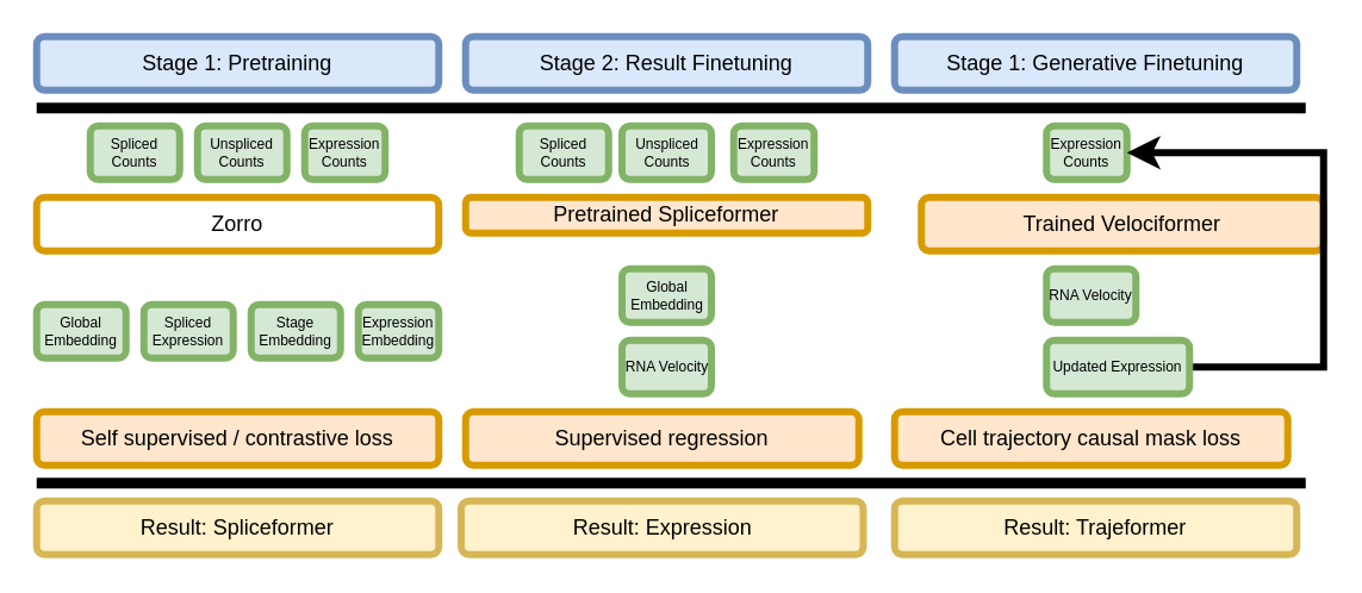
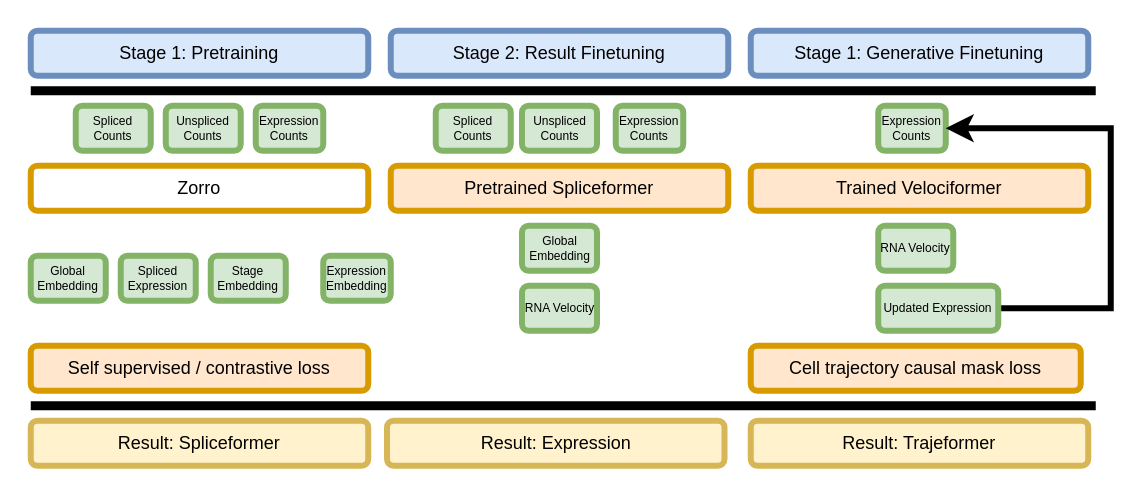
  <mxCell id="0" />
  <mxCell id="1" parent="0" />
- <mxCell id="2" value="Trained Velociformer" style="rounded=1;whiteSpace=wrap;html=1;fillColor=#ffe6cc;strokeColor=#d79b00;strokeWidth=4;" vertex="1" parent="1"><mxGeometry x="515" y="110" width="225" height="30" as="geometry" /></mxCell>
+ <mxCell id="2" value="Trained Velociformer" style="rounded=1;whiteSpace=wrap;html=1;fillColor=#ffe6cc;strokeColor=#d79b00;strokeWidth=4;" vertex="1" parent="1"><mxGeometry x="500" y="110" width="225" height="30" as="geometry" /></mxCell>
  <mxCell id="3" value="Result: Trajeformer" style="rounded=1;whiteSpace=wrap;html=1;fillColor=#fff2cc;strokeColor=#d6b656;strokeWidth=4;" vertex="1" parent="1"><mxGeometry x="500" y="280" width="225" height="30" as="geometry" /></mxCell>
- <mxCell id="4" value="Pretrained Spliceformer" style="rounded=1;whiteSpace=wrap;html=1;fillColor=#ffe6cc;strokeColor=#d79b00;strokeWidth=4;" vertex="1" parent="1"><mxGeometry x="260" y="110" width="225" height="20" as="geometry" /></mxCell>
- <mxCell id="5" value="Supervised regression" style="rounded=1;whiteSpace=wrap;html=1;fillColor=#ffe6cc;strokeColor=#d79b00;strokeWidth=4;" vertex="1" parent="1"><mxGeometry x="260" y="230" width="220" height="30" as="geometry" /></mxCell>
+ <mxCell id="4" value="Pretrained Spliceformer" style="rounded=1;whiteSpace=wrap;html=1;fillColor=#ffe6cc;strokeColor=#d79b00;strokeWidth=4;" vertex="1" parent="1"><mxGeometry x="260" y="110" width="225" height="30" as="geometry" /></mxCell>
  <mxCell id="6" value="Zorro" style="rounded=1;whiteSpace=wrap;html=1;fillColor=#ffffff;strokeColor=#d79b00;strokeWidth=4;" vertex="1" parent="1"><mxGeometry x="20" y="110" width="225" height="30" as="geometry" /></mxCell>
  <mxCell id="7" value="Self supervised / contrastive loss" style="rounded=1;whiteSpace=wrap;html=1;fillColor=#ffe6cc;strokeColor=#d79b00;strokeWidth=4;" vertex="1" parent="1"><mxGeometry x="20" y="230" width="225" height="30" as="geometry" /></mxCell>
  <mxCell id="8" value="Spliced Expression" style="rounded=1;whiteSpace=wrap;html=1;fontSize=8;labelBackgroundColor=none;fillColor=#d5e8d4;strokeColor=#82b366;strokeWidth=4;" vertex="1" parent="1"><mxGeometry x="80" y="170" width="50" height="30" as="geometry" /></mxCell>
  <mxCell id="9" value="Stage Embedding" style="rounded=1;whiteSpace=wrap;html=1;fontSize=8;labelBackgroundColor=none;fillColor=#d5e8d4;strokeColor=#82b366;strokeWidth=4;" vertex="1" parent="1"><mxGeometry x="140" y="170" width="50" height="30" as="geometry" /></mxCell>
- <mxCell id="10" value="Expression Embedding" style="rounded=1;whiteSpace=wrap;html=1;fontSize=8;labelBackgroundColor=none;fillColor=#d5e8d4;strokeColor=#82b366;strokeWidth=4;" vertex="1" parent="1"><mxGeometry x="200" y="170" width="45" height="30" as="geometry" /></mxCell>
+ <mxCell id="10" value="Expression Embedding" style="rounded=1;whiteSpace=wrap;html=1;fontSize=8;labelBackgroundColor=none;fillColor=#d5e8d4;strokeColor=#82b366;strokeWidth=4;" vertex="1" parent="1"><mxGeometry x="215" y="170" width="45" height="30" as="geometry" /></mxCell>
  <mxCell id="11" value="Global Embedding" style="rounded=1;whiteSpace=wrap;html=1;fontSize=8;labelBackgroundColor=none;fillColor=#d5e8d4;strokeColor=#82b366;strokeWidth=4;" vertex="1" parent="1"><mxGeometry x="20" y="170" width="50" height="30" as="geometry" /></mxCell>
  <mxCell id="12" value="Spliced Counts" style="rounded=1;whiteSpace=wrap;html=1;fontSize=8;labelBackgroundColor=none;fillColor=#d5e8d4;strokeColor=#82b366;strokeWidth=4;" vertex="1" parent="1"><mxGeometry x="50" y="70" width="50" height="30" as="geometry" /></mxCell>
  <mxCell id="13" value="Unspliced Counts" style="rounded=1;whiteSpace=wrap;html=1;fontSize=8;labelBackgroundColor=none;fillColor=#d5e8d4;strokeColor=#82b366;strokeWidth=4;" vertex="1" parent="1"><mxGeometry x="110" y="70" width="50" height="30" as="geometry" /></mxCell>
  <mxCell id="14" value="Expression Counts" style="rounded=1;whiteSpace=wrap;html=1;fontSize=8;labelBackgroundColor=none;fillColor=#d5e8d4;strokeColor=#82b366;strokeWidth=4;" vertex="1" parent="1"><mxGeometry x="170" y="70" width="45" height="30" as="geometry" /></mxCell>
  <mxCell id="15" value="Expression Counts" style="rounded=1;whiteSpace=wrap;html=1;fontSize=8;labelBackgroundColor=none;fillColor=#d5e8d4;strokeColor=#82b366;strokeWidth=4;" vertex="1" parent="1"><mxGeometry x="410" y="70" width="45" height="30" as="geometry" /></mxCell>
  <mxCell id="16" value="Global Embedding" style="rounded=1;whiteSpace=wrap;html=1;fontSize=8;labelBackgroundColor=none;fillColor=#d5e8d4;strokeColor=#82b366;strokeWidth=4;" vertex="1" parent="1"><mxGeometry x="347.5" y="150" width="50" height="30" as="geometry" /></mxCell>
  <mxCell id="17" value="Spliced Counts" style="rounded=1;whiteSpace=wrap;html=1;fontSize=8;labelBackgroundColor=none;fillColor=#d5e8d4;strokeColor=#82b366;strokeWidth=4;" vertex="1" parent="1"><mxGeometry x="290" y="70" width="50" height="30" as="geometry" /></mxCell>
  <mxCell id="18" value="Unspliced Counts" style="rounded=1;whiteSpace=wrap;html=1;fontSize=8;labelBackgroundColor=none;fillColor=#d5e8d4;strokeColor=#82b366;strokeWidth=4;" vertex="1" parent="1"><mxGeometry x="347.5" y="70" width="50" height="30" as="geometry" /></mxCell>
  <mxCell id="19" value="RNA Velocity" style="rounded=1;whiteSpace=wrap;html=1;fontSize=8;labelBackgroundColor=none;fillColor=#d5e8d4;strokeColor=#82b366;strokeWidth=4;" vertex="1" parent="1"><mxGeometry x="347.5" y="190" width="50" height="30" as="geometry" /></mxCell>
  <mxCell id="20" value="Stage 1: Pretraining" style="rounded=1;whiteSpace=wrap;html=1;fillColor=#dae8fc;strokeColor=#6c8ebf;strokeWidth=4;" vertex="1" parent="1"><mxGeometry x="20" y="20" width="225" height="30" as="geometry" /></mxCell>
  <mxCell id="21" value="Result: Expression" style="rounded=1;whiteSpace=wrap;html=1;fillColor=#fff2cc;strokeColor=#d6b656;strokeWidth=4;" vertex="1" parent="1"><mxGeometry x="257.5" y="280" width="225" height="30" as="geometry" /></mxCell>
  <mxCell id="22" value="Result: Spliceformer" style="rounded=1;whiteSpace=wrap;html=1;fillColor=#fff2cc;strokeColor=#d6b656;strokeWidth=4;" vertex="1" parent="1"><mxGeometry x="20" y="280" width="225" height="30" as="geometry" /></mxCell>
  <mxCell id="23" value="Stage 2: Result Finetuning" style="rounded=1;whiteSpace=wrap;html=1;fillColor=#dae8fc;strokeColor=#6c8ebf;strokeWidth=4;" vertex="1" parent="1"><mxGeometry x="260" y="20" width="225" height="30" as="geometry" /></mxCell>
  <mxCell id="24" value="Stage 1: Generative Finetuning" style="rounded=1;whiteSpace=wrap;html=1;fillColor=#dae8fc;strokeColor=#6c8ebf;strokeWidth=4;" vertex="1" parent="1"><mxGeometry x="500" y="20" width="225" height="30" as="geometry" /></mxCell>
  <mxCell id="25" value="Expression Counts" style="rounded=1;whiteSpace=wrap;html=1;fontSize=8;labelBackgroundColor=none;fillColor=#d5e8d4;strokeColor=#82b366;strokeWidth=4;" vertex="1" parent="1"><mxGeometry x="585" y="70" width="45" height="30" as="geometry" /></mxCell>
  <mxCell id="26" value="RNA Velocity" style="rounded=1;whiteSpace=wrap;html=1;fontSize=8;labelBackgroundColor=none;fillColor=#d5e8d4;strokeColor=#82b366;strokeWidth=4;" vertex="1" parent="1"><mxGeometry x="585" y="150" width="50" height="30" as="geometry" /></mxCell>
  <mxCell id="27" style="edgeStyle=orthogonalEdgeStyle;rounded=0;orthogonalLoop=1;jettySize=auto;html=1;entryX=1;entryY=0.5;entryDx=0;entryDy=0;labelBackgroundColor=none;fontSize=17;strokeWidth=4;" edge="1" parent="1" source="28" target="25"><mxGeometry relative="1" as="geometry"><Array as="points"><mxPoint x="740" y="205" /><mxPoint x="740" y="85" /></Array></mxGeometry></mxCell>
  <mxCell id="28" value="Updated Expression" style="rounded=1;whiteSpace=wrap;html=1;fontSize=8;labelBackgroundColor=none;fillColor=#d5e8d4;strokeColor=#82b366;strokeWidth=4;" vertex="1" parent="1"><mxGeometry x="585" y="190" width="80" height="30" as="geometry" /></mxCell>
  <mxCell id="29" value="Cell trajectory causal mask loss" style="rounded=1;whiteSpace=wrap;html=1;fillColor=#ffe6cc;strokeColor=#d79b00;strokeWidth=4;" vertex="1" parent="1"><mxGeometry x="500" y="230" width="220" height="30" as="geometry" /></mxCell>
  <mxCell id="30" value="" style="endArrow=none;html=1;rounded=0;strokeWidth=6;" edge="1" parent="1"><mxGeometry width="50" height="50" relative="1" as="geometry"><mxPoint x="20" y="60" as="sourcePoint" /><mxPoint x="730" y="60" as="targetPoint" /></mxGeometry></mxCell>
  <mxCell id="31" value="" style="endArrow=none;html=1;rounded=0;strokeWidth=6;" edge="1" parent="1"><mxGeometry width="50" height="50" relative="1" as="geometry"><mxPoint x="20" y="270" as="sourcePoint" /><mxPoint x="730" y="270" as="targetPoint" /></mxGeometry></mxCell>
